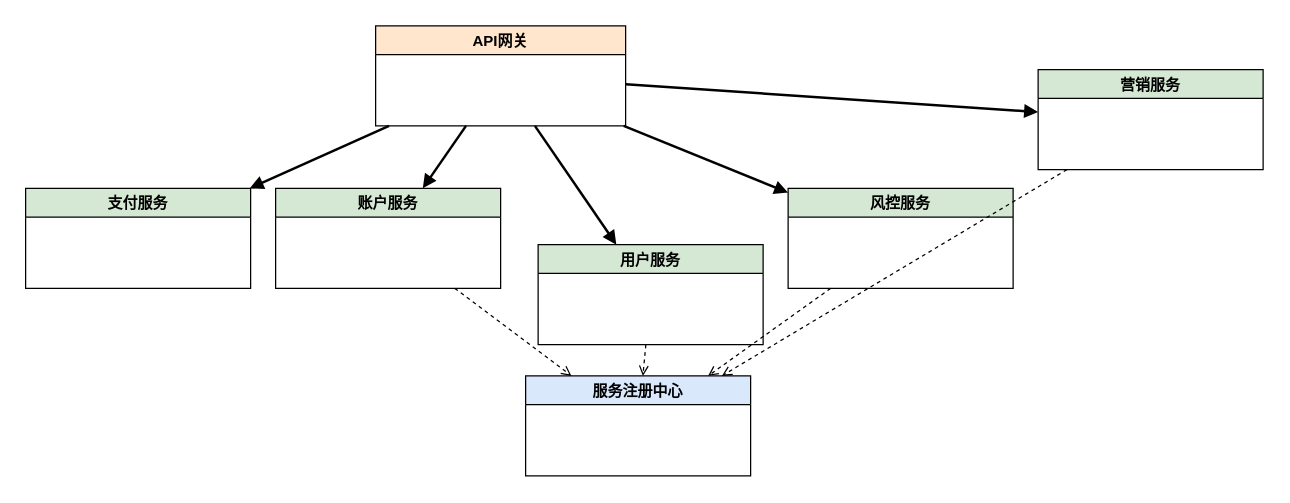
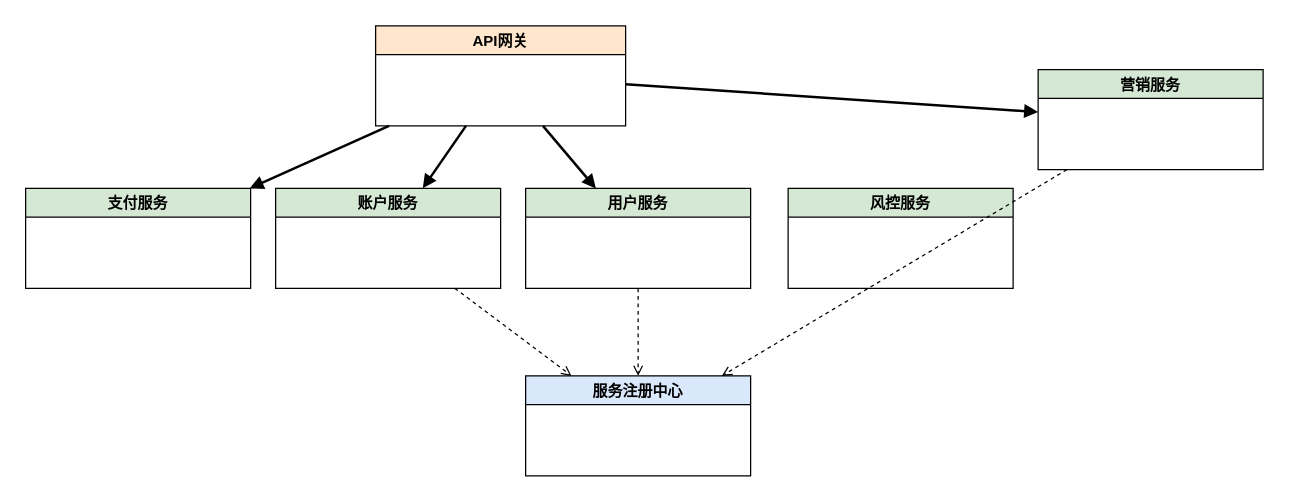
  <mxCell id="0" />
  <mxCell id="1" parent="0" />
  <mxCell id="2" value="API网关" style="swimlane;fillColor=#ffe6cc;" vertex="1" parent="1"><mxGeometry x="300" y="20" width="200" height="80" as="geometry" /></mxCell>
  <mxCell id="3" value="支付服务" style="swimlane;fillColor=#d5e8d4;" vertex="1" parent="1"><mxGeometry x="20" y="150" width="180" height="80" as="geometry" /></mxCell>
  <mxCell id="4" value="账户服务" style="swimlane;fillColor=#d5e8d4;" vertex="1" parent="1"><mxGeometry x="220" y="150" width="180" height="80" as="geometry" /></mxCell>
- <mxCell id="5" value="用户服务" style="swimlane;fillColor=#d5e8d4;" vertex="1" parent="1"><mxGeometry x="430" y="195" width="180" height="80" as="geometry" /></mxCell>
+ <mxCell id="5" value="用户服务" style="swimlane;fillColor=#d5e8d4;" vertex="1" parent="1"><mxGeometry x="420" y="150" width="180" height="80" as="geometry" /></mxCell>
  <mxCell id="6" value="风控服务" style="swimlane;fillColor=#d5e8d4;" vertex="1" parent="1"><mxGeometry x="630" y="150" width="180" height="80" as="geometry" /></mxCell>
  <mxCell id="7" value="营销服务" style="swimlane;fillColor=#d5e8d4;" vertex="1" parent="1"><mxGeometry x="830" y="55" width="180" height="80" as="geometry" /></mxCell>
  <mxCell id="8" value="服务注册中心" style="swimlane;fillColor=#dae8fc;" vertex="1" parent="1"><mxGeometry x="420" y="300" width="180" height="80" as="geometry" /></mxCell>
  <mxCell id="9" style="endArrow=block;strokeWidth=2;" edge="1" parent="1" source="2" target="3"><mxGeometry relative="1" as="geometry" /></mxCell>
  <mxCell id="10" style="endArrow=block;strokeWidth=2;" edge="1" parent="1" source="2" target="4"><mxGeometry relative="1" as="geometry" /></mxCell>
  <mxCell id="11" style="endArrow=block;strokeWidth=2;" edge="1" parent="1" source="2" target="5"><mxGeometry relative="1" as="geometry" /></mxCell>
- <mxCell id="12" style="endArrow=block;strokeWidth=2;" edge="1" parent="1" source="2" target="6"><mxGeometry relative="1" as="geometry" /></mxCell>
  <mxCell id="13" style="endArrow=block;strokeWidth=2;" edge="1" parent="1" source="2" target="7"><mxGeometry relative="1" as="geometry" /></mxCell>
  <mxCell id="14" style="dashed=1;endArrow=open;" edge="1" parent="1" source="4" target="8"><mxGeometry relative="1" as="geometry" /></mxCell>
  <mxCell id="15" style="dashed=1;endArrow=open;" edge="1" parent="1" source="5" target="8"><mxGeometry relative="1" as="geometry" /></mxCell>
- <mxCell id="16" style="dashed=1;endArrow=open;" edge="1" parent="1" source="6" target="8"><mxGeometry relative="1" as="geometry" /></mxCell>
  <mxCell id="17" style="dashed=1;endArrow=open;" edge="1" parent="1" source="7" target="8"><mxGeometry relative="1" as="geometry" /></mxCell>
